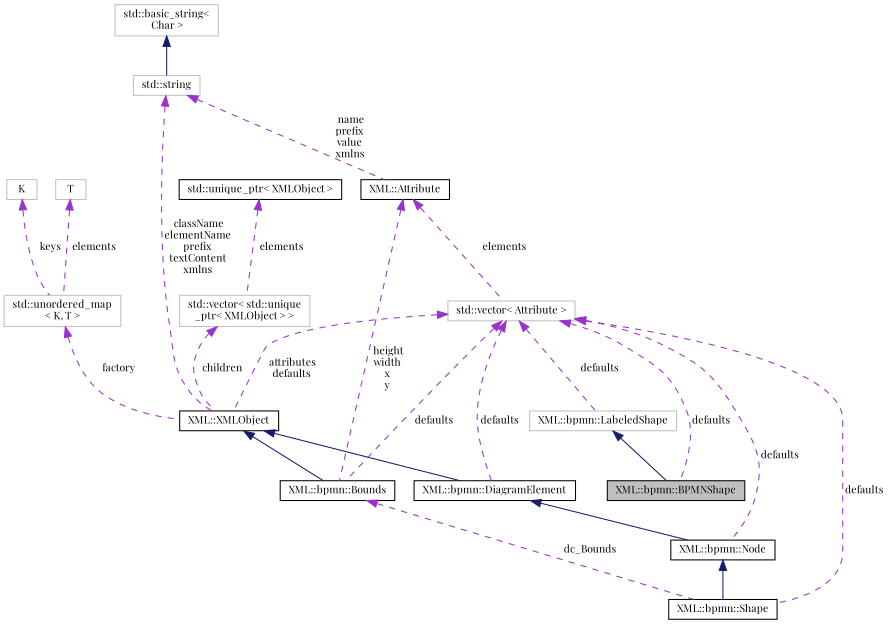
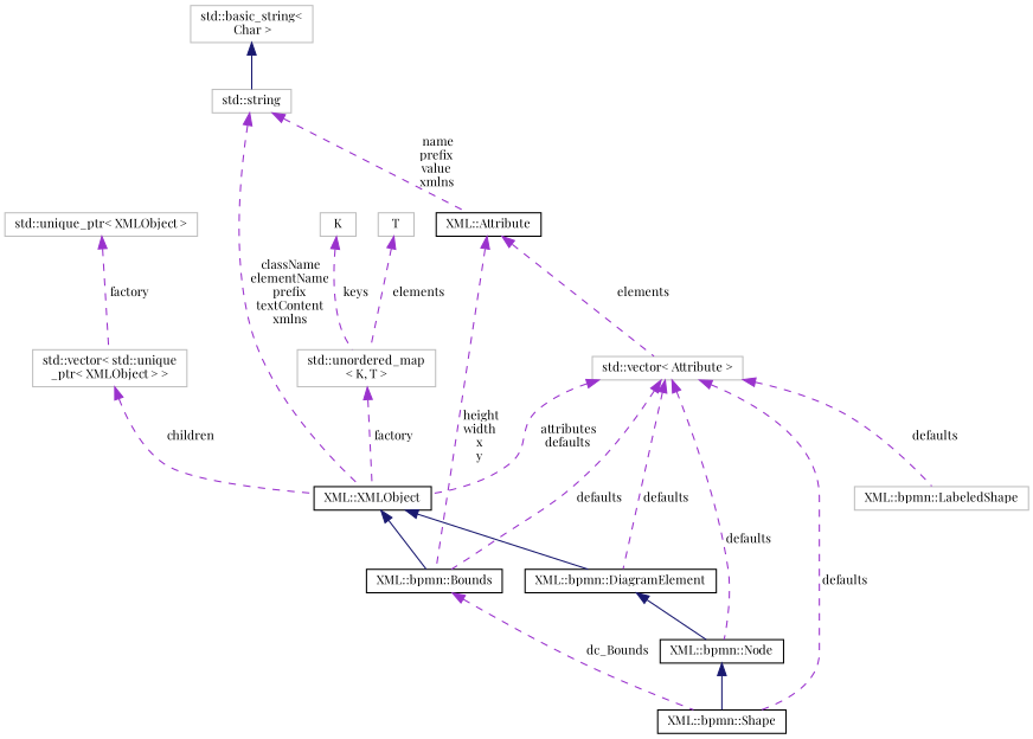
  digraph {
    fontname="Playfair Display"
    node [color=grey75 fillcolor=white fontname="Playfair Display" fontsize=10 shape=record style=filled]
    edge [color=darkorchid3 dir=back fontname="Playfair Display" fontsize=10 labelfontname=Helvetica labelfontsize=10 style=dashed]
-   n1 [color=black fillcolor=grey75 fontcolor=black height=0.2 label="XML::bpmn::BPMNShape" width=0.4]
    n2 [height=0.2 label="XML::bpmn::LabeledShape" width=0.4]
    n3 [color=black height=0.2 label="XML::bpmn::Shape" width=0.4]
    n4 [color=black height=0.2 label="XML::bpmn::Node" width=0.4]
    n5 [color=black height=0.2 label="XML::bpmn::DiagramElement" width=0.4]
    n6 [color=black height=0.2 label="XML::XMLObject" width=0.4]
    n7 [color=black height=0.2 label="XML::bpmn::Bounds" width=0.4]
    n8 [height=0.2 label="std::vector\< Attribute \>" width=0.4]
    n9 [color=black height=0.2 label="XML::Attribute" width=0.4]
    n10 [height=0.2 label="std::string" width=0.4]
    n11 [height=0.2 label="std::basic_string\<\l Char \>" width=0.4]
    n12 [height=0.2 label="std::vector\< std::unique\l_ptr\< XMLObject \> \>" width=0.4]
-   n13 [color=black height=0.2 label="std::unique_ptr\< XMLObject \>" width=0.4]
+   n13 [height=0.2 label="std::unique_ptr\< XMLObject \>" width=0.4]
    n14 [height=0.2 label="std::unordered_map\l\< K, T \>" width=0.4]
    n15 [height=0.2 label=K width=0.4]
    n16 [height=0.2 label=T width=0.4]
-   n2 -> n1 [color=midnightblue style=solid]
    n4 -> n3 [color=midnightblue style=solid]
    n5 -> n4 [color=midnightblue style=solid]
    n6 -> n5 [color=midnightblue style=solid]
    n6 -> n7 [color=midnightblue style=solid]
    n7 -> n3 [label=" dc_Bounds"]
-   n8 -> n1 [label=" defaults"]
    n8 -> n2 [label=" defaults"]
    n8 -> n3 [label=" defaults"]
    n8 -> n4 [label=" defaults"]
    n8 -> n5 [label=" defaults"]
    n8 -> n6 [label=" attributes\ndefaults"]
    n8 -> n7 [label=" defaults"]
    n9 -> n7 [label=" height\nwidth\nx\ny"]
    n9 -> n8 [label=" elements"]
    n10 -> n6 [label=" className\nelementName\nprefix\ntextContent\nxmlns"]
    n10 -> n9 [label=" name\nprefix\nvalue\nxmlns"]
    n11 -> n10 [color=midnightblue style=solid]
    n12 -> n6 [label=" children"]
-   n13 -> n12 [label=" elements"]
+   n13 -> n12 [label=" factory"]
    n14 -> n6 [label=" factory"]
    n15 -> n14 [label=" keys"]
    n16 -> n14 [label=" elements"]
  }
